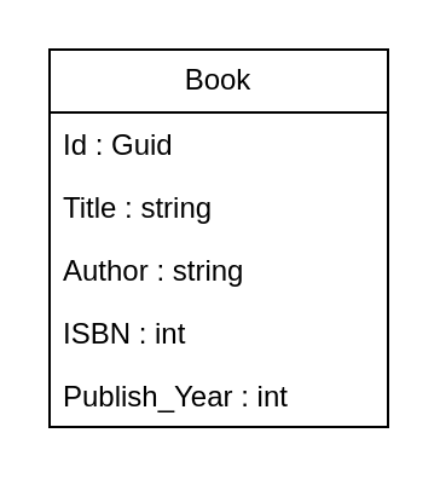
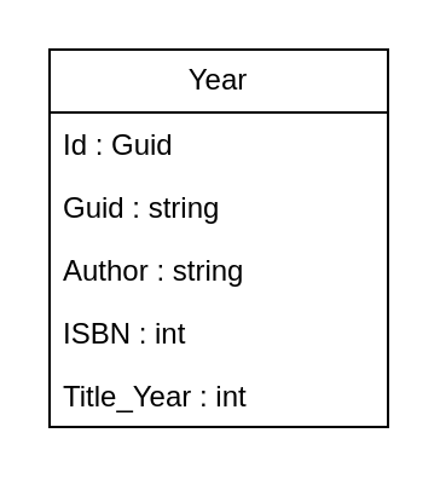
  <mxCell id="0" />
  <mxCell id="1" parent="0" />
- <mxCell id="2" value="Book&lt;br&gt;" style="swimlane;fontStyle=0;childLayout=stackLayout;horizontal=1;startSize=26;fillColor=none;horizontalStack=0;resizeParent=1;resizeParentMax=0;resizeLast=0;collapsible=1;marginBottom=0;whiteSpace=wrap;html=1;" vertex="1" parent="1"><mxGeometry x="20" y="20" width="140" height="156" as="geometry" /></mxCell>
+ <mxCell id="2" value="Year&lt;br&gt;" style="swimlane;fontStyle=0;childLayout=stackLayout;horizontal=1;startSize=26;fillColor=none;horizontalStack=0;resizeParent=1;resizeParentMax=0;resizeLast=0;collapsible=1;marginBottom=0;whiteSpace=wrap;html=1;" vertex="1" parent="1"><mxGeometry x="20" y="20" width="140" height="156" as="geometry" /></mxCell>
  <mxCell id="3" value="Id : Guid" style="text;strokeColor=none;fillColor=none;align=left;verticalAlign=top;spacingLeft=4;spacingRight=4;overflow=hidden;rotatable=0;points=[[0,0.5],[1,0.5]];portConstraint=eastwest;whiteSpace=wrap;html=1;" vertex="1" parent="2"><mxGeometry y="26" width="140" height="26" as="geometry" /></mxCell>
- <mxCell id="4" value="Title : string" style="text;strokeColor=none;fillColor=none;align=left;verticalAlign=top;spacingLeft=4;spacingRight=4;overflow=hidden;rotatable=0;points=[[0,0.5],[1,0.5]];portConstraint=eastwest;whiteSpace=wrap;html=1;" vertex="1" parent="2"><mxGeometry y="52" width="140" height="26" as="geometry" /></mxCell>
+ <mxCell id="4" value="Guid : string" style="text;strokeColor=none;fillColor=none;align=left;verticalAlign=top;spacingLeft=4;spacingRight=4;overflow=hidden;rotatable=0;points=[[0,0.5],[1,0.5]];portConstraint=eastwest;whiteSpace=wrap;html=1;" vertex="1" parent="2"><mxGeometry y="52" width="140" height="26" as="geometry" /></mxCell>
  <mxCell id="5" value="Author : string" style="text;strokeColor=none;fillColor=none;align=left;verticalAlign=top;spacingLeft=4;spacingRight=4;overflow=hidden;rotatable=0;points=[[0,0.5],[1,0.5]];portConstraint=eastwest;whiteSpace=wrap;html=1;" vertex="1" parent="2"><mxGeometry y="78" width="140" height="26" as="geometry" /></mxCell>
  <mxCell id="6" value="ISBN : int" style="text;strokeColor=none;fillColor=none;align=left;verticalAlign=top;spacingLeft=4;spacingRight=4;overflow=hidden;rotatable=0;points=[[0,0.5],[1,0.5]];portConstraint=eastwest;whiteSpace=wrap;html=1;" vertex="1" parent="2"><mxGeometry y="104" width="140" height="26" as="geometry" /></mxCell>
- <mxCell id="7" value="Publish_Year : int&lt;br&gt;" style="text;strokeColor=none;fillColor=none;align=left;verticalAlign=top;spacingLeft=4;spacingRight=4;overflow=hidden;rotatable=0;points=[[0,0.5],[1,0.5]];portConstraint=eastwest;whiteSpace=wrap;html=1;" vertex="1" parent="2"><mxGeometry y="130" width="140" height="26" as="geometry" /></mxCell>
+ <mxCell id="7" value="Title_Year : int&lt;br&gt;" style="text;strokeColor=none;fillColor=none;align=left;verticalAlign=top;spacingLeft=4;spacingRight=4;overflow=hidden;rotatable=0;points=[[0,0.5],[1,0.5]];portConstraint=eastwest;whiteSpace=wrap;html=1;" vertex="1" parent="2"><mxGeometry y="130" width="140" height="26" as="geometry" /></mxCell>
